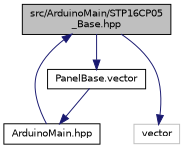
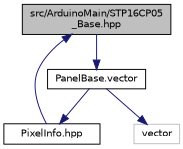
  digraph {
    node [color=black fillcolor=white fontname=Helvetica fontsize=10 shape=record style=filled]
    edge [color=midnightblue fontname=Helvetica fontsize=10 labelfontname=Helvetica labelfontsize=10 style=solid]
    n1 [fillcolor=grey75 fontcolor=black height=0.2 label="src/ArduinoMain/STP16CP05\l_Base.hpp" width=0.4]
    n2 [height=0.2 label="PanelBase.vector" width=0.4]
-   n3 [height=0.2 label="ArduinoMain.hpp" width=0.4]
+   n3 [height=0.2 label="PixelInfo.hpp" width=0.4]
    n4 [color=grey75 height=0.2 label=vector width=0.4]
    n1 -> n2
    n2 -> n3
-   n1 -> n4
+   n2 -> n4
    n3 -> n1
  }
